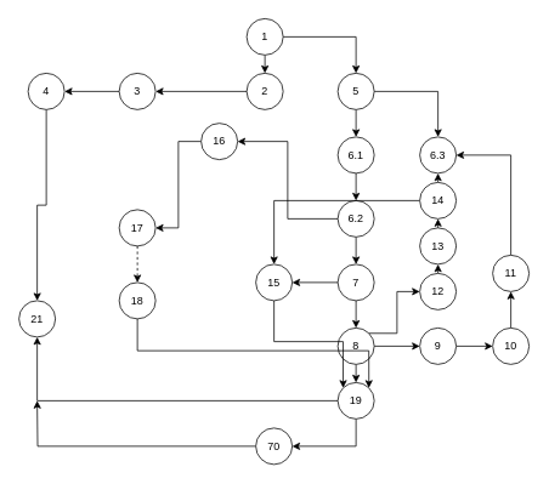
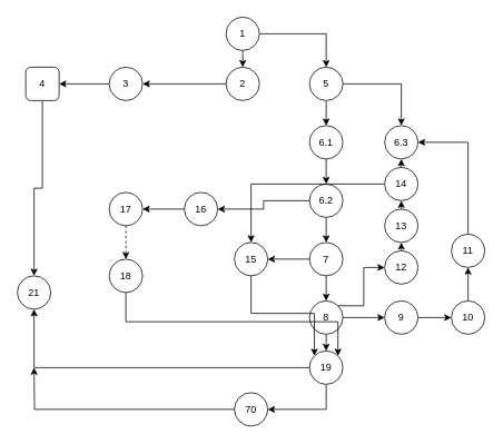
  <mxCell id="0" />
  <mxCell id="1" parent="0" />
  <mxCell id="2" style="edgeStyle=orthogonalEdgeStyle;rounded=0;orthogonalLoop=1;jettySize=auto;html=1;exitX=0.5;exitY=1;exitDx=0;exitDy=0;entryX=0.5;entryY=0;entryDx=0;entryDy=0;" edge="1" parent="1" source="4" target="6"><mxGeometry relative="1" as="geometry" /></mxCell>
  <mxCell id="3" style="edgeStyle=orthogonalEdgeStyle;rounded=0;orthogonalLoop=1;jettySize=auto;html=1;exitX=1;exitY=0.5;exitDx=0;exitDy=0;entryX=0.5;entryY=0;entryDx=0;entryDy=0;" edge="1" parent="1" source="4" target="14"><mxGeometry relative="1" as="geometry" /></mxCell>
  <mxCell id="4" value="1" style="ellipse;whiteSpace=wrap;html=1;aspect=fixed;" vertex="1" parent="1"><mxGeometry x="270" y="20" width="40" height="40" as="geometry" /></mxCell>
  <mxCell id="5" style="edgeStyle=orthogonalEdgeStyle;rounded=0;orthogonalLoop=1;jettySize=auto;html=1;exitX=0;exitY=0.5;exitDx=0;exitDy=0;entryX=1;entryY=0.5;entryDx=0;entryDy=0;" edge="1" parent="1" source="6" target="9"><mxGeometry relative="1" as="geometry" /></mxCell>
  <mxCell id="6" value="2" style="ellipse;whiteSpace=wrap;html=1;aspect=fixed;" vertex="1" parent="1"><mxGeometry x="270" y="80" width="40" height="40" as="geometry" /></mxCell>
  <mxCell id="7" value="21" style="ellipse;whiteSpace=wrap;html=1;aspect=fixed;" vertex="1" parent="1"><mxGeometry x="20" y="330" width="40" height="40" as="geometry" /></mxCell>
  <mxCell id="8" style="edgeStyle=orthogonalEdgeStyle;rounded=0;orthogonalLoop=1;jettySize=auto;html=1;exitX=0;exitY=0.5;exitDx=0;exitDy=0;entryX=1;entryY=0.5;entryDx=0;entryDy=0;" edge="1" parent="1" source="9" target="11"><mxGeometry relative="1" as="geometry" /></mxCell>
  <mxCell id="9" value="3" style="ellipse;whiteSpace=wrap;html=1;aspect=fixed;" vertex="1" parent="1"><mxGeometry x="130" y="80" width="40" height="40" as="geometry" /></mxCell>
  <mxCell id="10" style="edgeStyle=orthogonalEdgeStyle;rounded=0;orthogonalLoop=1;jettySize=auto;html=1;exitX=0.5;exitY=1;exitDx=0;exitDy=0;entryX=0.5;entryY=0;entryDx=0;entryDy=0;" edge="1" parent="1" source="11" target="7"><mxGeometry relative="1" as="geometry" /></mxCell>
- <mxCell id="11" value="4" style="ellipse;whiteSpace=wrap;html=1;aspect=fixed;" vertex="1" parent="1"><mxGeometry x="30" y="80" width="40" height="40" as="geometry" /></mxCell>
+ <mxCell id="11" value="4" style="whiteSpace=wrap;html=1;aspect=fixed;rounded=1;" vertex="1" parent="1"><mxGeometry x="30" y="80" width="40" height="40" as="geometry" /></mxCell>
  <mxCell id="12" style="edgeStyle=orthogonalEdgeStyle;rounded=0;orthogonalLoop=1;jettySize=auto;html=1;exitX=1;exitY=0.5;exitDx=0;exitDy=0;entryX=0.5;entryY=0;entryDx=0;entryDy=0;" edge="1" parent="1" source="14" target="20"><mxGeometry relative="1" as="geometry" /></mxCell>
  <mxCell id="13" style="edgeStyle=orthogonalEdgeStyle;rounded=0;orthogonalLoop=1;jettySize=auto;html=1;exitX=0.5;exitY=1;exitDx=0;exitDy=0;entryX=0.5;entryY=0;entryDx=0;entryDy=0;" edge="1" parent="1" source="14" target="16"><mxGeometry relative="1" as="geometry" /></mxCell>
  <mxCell id="14" value="5" style="ellipse;whiteSpace=wrap;html=1;aspect=fixed;" vertex="1" parent="1"><mxGeometry x="370" y="80" width="40" height="40" as="geometry" /></mxCell>
  <mxCell id="15" style="edgeStyle=orthogonalEdgeStyle;rounded=0;orthogonalLoop=1;jettySize=auto;html=1;exitX=0.5;exitY=1;exitDx=0;exitDy=0;entryX=0.5;entryY=0;entryDx=0;entryDy=0;" edge="1" parent="1" source="16" target="19"><mxGeometry relative="1" as="geometry" /></mxCell>
  <mxCell id="16" value="6.1" style="ellipse;whiteSpace=wrap;html=1;aspect=fixed;" vertex="1" parent="1"><mxGeometry x="370" y="150" width="40" height="40" as="geometry" /></mxCell>
  <mxCell id="17" style="edgeStyle=orthogonalEdgeStyle;rounded=0;orthogonalLoop=1;jettySize=auto;html=1;exitX=0.5;exitY=1;exitDx=0;exitDy=0;entryX=0.5;entryY=0;entryDx=0;entryDy=0;" edge="1" parent="1" source="19" target="23"><mxGeometry relative="1" as="geometry" /></mxCell>
  <mxCell id="18" style="edgeStyle=orthogonalEdgeStyle;rounded=0;orthogonalLoop=1;jettySize=auto;html=1;exitX=0;exitY=0.5;exitDx=0;exitDy=0;entryX=1;entryY=0.5;entryDx=0;entryDy=0;" edge="1" parent="1" source="19" target="49"><mxGeometry relative="1" as="geometry" /></mxCell>
  <mxCell id="19" value="6.2" style="ellipse;whiteSpace=wrap;html=1;aspect=fixed;" vertex="1" parent="1"><mxGeometry x="370" y="220" width="40" height="40" as="geometry" /></mxCell>
  <mxCell id="20" value="6.3" style="ellipse;whiteSpace=wrap;html=1;aspect=fixed;" vertex="1" parent="1"><mxGeometry x="460" y="150" width="40" height="40" as="geometry" /></mxCell>
  <mxCell id="21" style="edgeStyle=orthogonalEdgeStyle;rounded=0;orthogonalLoop=1;jettySize=auto;html=1;exitX=0.5;exitY=1;exitDx=0;exitDy=0;entryX=0.5;entryY=0;entryDx=0;entryDy=0;" edge="1" parent="1" source="23" target="27"><mxGeometry relative="1" as="geometry" /></mxCell>
  <mxCell id="22" style="edgeStyle=orthogonalEdgeStyle;rounded=0;orthogonalLoop=1;jettySize=auto;html=1;exitX=0;exitY=0.5;exitDx=0;exitDy=0;entryX=1;entryY=0.5;entryDx=0;entryDy=0;" edge="1" parent="1" source="23" target="45"><mxGeometry relative="1" as="geometry" /></mxCell>
  <mxCell id="23" value="7" style="ellipse;whiteSpace=wrap;html=1;aspect=fixed;" vertex="1" parent="1"><mxGeometry x="370" y="290" width="40" height="40" as="geometry" /></mxCell>
  <mxCell id="24" style="edgeStyle=orthogonalEdgeStyle;rounded=0;orthogonalLoop=1;jettySize=auto;html=1;exitX=0.5;exitY=1;exitDx=0;exitDy=0;entryX=0.5;entryY=0;entryDx=0;entryDy=0;" edge="1" parent="1" source="27" target="30"><mxGeometry relative="1" as="geometry" /></mxCell>
  <mxCell id="25" style="edgeStyle=orthogonalEdgeStyle;rounded=0;orthogonalLoop=1;jettySize=auto;html=1;exitX=1;exitY=0.5;exitDx=0;exitDy=0;entryX=0;entryY=0.5;entryDx=0;entryDy=0;" edge="1" parent="1" source="27" target="32"><mxGeometry relative="1" as="geometry" /></mxCell>
  <mxCell id="26" style="edgeStyle=orthogonalEdgeStyle;rounded=0;orthogonalLoop=1;jettySize=auto;html=1;exitX=1;exitY=0;exitDx=0;exitDy=0;entryX=0;entryY=0.5;entryDx=0;entryDy=0;" edge="1" parent="1" source="27" target="38"><mxGeometry relative="1" as="geometry" /></mxCell>
  <mxCell id="27" value="8" style="ellipse;whiteSpace=wrap;html=1;aspect=fixed;" vertex="1" parent="1"><mxGeometry x="370" y="360" width="40" height="40" as="geometry" /></mxCell>
  <mxCell id="28" style="edgeStyle=orthogonalEdgeStyle;rounded=0;orthogonalLoop=1;jettySize=auto;html=1;exitX=0;exitY=0.5;exitDx=0;exitDy=0;entryX=0.5;entryY=1;entryDx=0;entryDy=0;" edge="1" parent="1" source="30" target="7"><mxGeometry relative="1" as="geometry" /></mxCell>
  <mxCell id="29" style="edgeStyle=orthogonalEdgeStyle;rounded=0;orthogonalLoop=1;jettySize=auto;html=1;exitX=0.5;exitY=1;exitDx=0;exitDy=0;entryX=1;entryY=0.5;entryDx=0;entryDy=0;" edge="1" parent="1" source="30" target="47"><mxGeometry relative="1" as="geometry" /></mxCell>
  <mxCell id="30" value="19" style="ellipse;whiteSpace=wrap;html=1;aspect=fixed;" vertex="1" parent="1"><mxGeometry x="370" y="420" width="40" height="40" as="geometry" /></mxCell>
  <mxCell id="31" style="edgeStyle=orthogonalEdgeStyle;rounded=0;orthogonalLoop=1;jettySize=auto;html=1;exitX=1;exitY=0.5;exitDx=0;exitDy=0;entryX=0;entryY=0.5;entryDx=0;entryDy=0;" edge="1" parent="1" source="32" target="34"><mxGeometry relative="1" as="geometry" /></mxCell>
  <mxCell id="32" value="9" style="ellipse;whiteSpace=wrap;html=1;aspect=fixed;" vertex="1" parent="1"><mxGeometry x="460" y="360" width="40" height="40" as="geometry" /></mxCell>
  <mxCell id="33" style="edgeStyle=orthogonalEdgeStyle;rounded=0;orthogonalLoop=1;jettySize=auto;html=1;exitX=0.5;exitY=0;exitDx=0;exitDy=0;entryX=0.5;entryY=1;entryDx=0;entryDy=0;" edge="1" parent="1" source="34" target="36"><mxGeometry relative="1" as="geometry" /></mxCell>
  <mxCell id="34" value="10" style="ellipse;whiteSpace=wrap;html=1;aspect=fixed;" vertex="1" parent="1"><mxGeometry x="540" y="360" width="40" height="40" as="geometry" /></mxCell>
  <mxCell id="35" style="edgeStyle=orthogonalEdgeStyle;rounded=0;orthogonalLoop=1;jettySize=auto;html=1;exitX=0.5;exitY=0;exitDx=0;exitDy=0;entryX=1;entryY=0.5;entryDx=0;entryDy=0;" edge="1" parent="1" source="36" target="20"><mxGeometry relative="1" as="geometry" /></mxCell>
  <mxCell id="36" value="11" style="ellipse;whiteSpace=wrap;html=1;aspect=fixed;" vertex="1" parent="1"><mxGeometry x="540" y="280" width="40" height="40" as="geometry" /></mxCell>
  <mxCell id="37" style="edgeStyle=orthogonalEdgeStyle;rounded=0;orthogonalLoop=1;jettySize=auto;html=1;exitX=0.5;exitY=0;exitDx=0;exitDy=0;entryX=0.5;entryY=1;entryDx=0;entryDy=0;" edge="1" parent="1" source="38" target="40"><mxGeometry relative="1" as="geometry" /></mxCell>
  <mxCell id="38" value="12" style="ellipse;whiteSpace=wrap;html=1;aspect=fixed;" vertex="1" parent="1"><mxGeometry x="460" y="300" width="40" height="40" as="geometry" /></mxCell>
  <mxCell id="39" style="edgeStyle=orthogonalEdgeStyle;rounded=0;orthogonalLoop=1;jettySize=auto;html=1;exitX=0.5;exitY=0;exitDx=0;exitDy=0;entryX=0.5;entryY=1;entryDx=0;entryDy=0;" edge="1" parent="1" source="40" target="43"><mxGeometry relative="1" as="geometry" /></mxCell>
  <mxCell id="40" value="13" style="ellipse;whiteSpace=wrap;html=1;aspect=fixed;" vertex="1" parent="1"><mxGeometry x="460" y="250" width="40" height="40" as="geometry" /></mxCell>
  <mxCell id="41" style="edgeStyle=orthogonalEdgeStyle;rounded=0;orthogonalLoop=1;jettySize=auto;html=1;exitX=0.5;exitY=0;exitDx=0;exitDy=0;entryX=0.5;entryY=1;entryDx=0;entryDy=0;" edge="1" parent="1" source="43" target="20"><mxGeometry relative="1" as="geometry" /></mxCell>
  <mxCell id="42" style="edgeStyle=orthogonalEdgeStyle;rounded=0;orthogonalLoop=1;jettySize=auto;html=1;exitX=0;exitY=0.5;exitDx=0;exitDy=0;entryX=0.5;entryY=0;entryDx=0;entryDy=0;" edge="1" parent="1" source="43" target="45"><mxGeometry relative="1" as="geometry" /></mxCell>
  <mxCell id="43" value="14" style="ellipse;whiteSpace=wrap;html=1;aspect=fixed;" vertex="1" parent="1"><mxGeometry x="460" y="200" width="40" height="40" as="geometry" /></mxCell>
  <mxCell id="44" style="edgeStyle=orthogonalEdgeStyle;rounded=0;orthogonalLoop=1;jettySize=auto;html=1;exitX=0.5;exitY=1;exitDx=0;exitDy=0;entryX=0;entryY=0;entryDx=0;entryDy=0;" edge="1" parent="1" source="45" target="30"><mxGeometry relative="1" as="geometry" /></mxCell>
  <mxCell id="45" value="15" style="ellipse;whiteSpace=wrap;html=1;aspect=fixed;" vertex="1" parent="1"><mxGeometry x="280" y="290" width="40" height="40" as="geometry" /></mxCell>
  <mxCell id="46" style="edgeStyle=orthogonalEdgeStyle;rounded=0;orthogonalLoop=1;jettySize=auto;html=1;exitX=0;exitY=0.5;exitDx=0;exitDy=0;" edge="1" parent="1" source="47"><mxGeometry relative="1" as="geometry"><mxPoint x="40" y="440" as="targetPoint" /></mxGeometry></mxCell>
  <mxCell id="47" value="70" style="ellipse;whiteSpace=wrap;html=1;aspect=fixed;" vertex="1" parent="1"><mxGeometry x="280" y="470" width="40" height="40" as="geometry" /></mxCell>
  <mxCell id="48" style="edgeStyle=orthogonalEdgeStyle;rounded=0;orthogonalLoop=1;jettySize=auto;html=1;exitX=0;exitY=0.5;exitDx=0;exitDy=0;entryX=1;entryY=0.5;entryDx=0;entryDy=0;" edge="1" parent="1" source="49" target="51"><mxGeometry relative="1" as="geometry" /></mxCell>
- <mxCell id="49" value="16" style="ellipse;whiteSpace=wrap;html=1;aspect=fixed;" vertex="1" parent="1"><mxGeometry x="220" y="135" width="40" height="40" as="geometry" /></mxCell>
+ <mxCell id="49" value="16" style="ellipse;whiteSpace=wrap;html=1;aspect=fixed;" vertex="1" parent="1"><mxGeometry x="220" y="230" width="40" height="40" as="geometry" /></mxCell>
  <mxCell id="50" style="edgeStyle=orthogonalEdgeStyle;rounded=0;orthogonalLoop=1;jettySize=auto;html=1;exitX=0.5;exitY=1;exitDx=0;exitDy=0;entryX=0.5;entryY=0;entryDx=0;entryDy=0;dashed=1;" edge="1" parent="1" source="51" target="53"><mxGeometry relative="1" as="geometry" /></mxCell>
  <mxCell id="51" value="17" style="ellipse;whiteSpace=wrap;html=1;aspect=fixed;" vertex="1" parent="1"><mxGeometry x="130" y="230" width="40" height="40" as="geometry" /></mxCell>
  <mxCell id="52" style="edgeStyle=orthogonalEdgeStyle;rounded=0;orthogonalLoop=1;jettySize=auto;html=1;exitX=0.5;exitY=1;exitDx=0;exitDy=0;entryX=1;entryY=0;entryDx=0;entryDy=0;" edge="1" parent="1" source="53" target="30"><mxGeometry relative="1" as="geometry" /></mxCell>
  <mxCell id="53" value="18" style="ellipse;whiteSpace=wrap;html=1;aspect=fixed;" vertex="1" parent="1"><mxGeometry x="130" y="310" width="40" height="40" as="geometry" /></mxCell>
